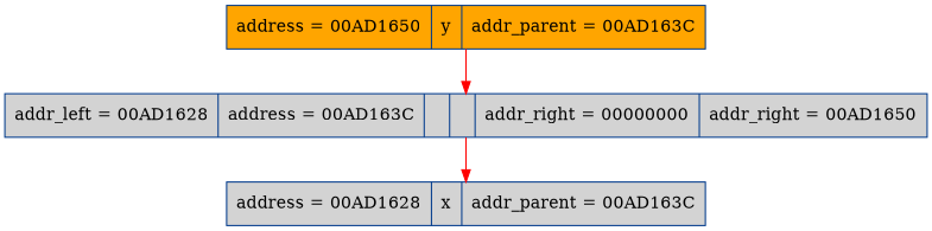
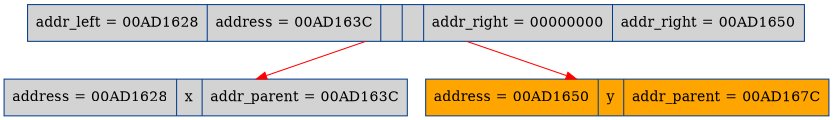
  digraph {
    rankdir=HR
    node [color="#003A8C" fillcolor=lightgrey fontsize=14 shape=record style=filled]
    edge [color=red fontsize=14 style=solid weight=9]
    n1 [label="addr_left = 00AD1628 | address = 00AD163C||| addr_right = 00000000 | addr_right = 00AD1650"]
    n2 [label="address = 00AD1628|x| addr_parent = 00AD163C"]
-   n3 [fillcolor=orange label="address = 00AD1650|y| addr_parent = 00AD163C"]
+   n3 [fillcolor=orange label="address = 00AD1650|y| addr_parent = 00AD167C"]
    n1 -> n2
-   n3 -> n1
+   n1 -> n3
  }
